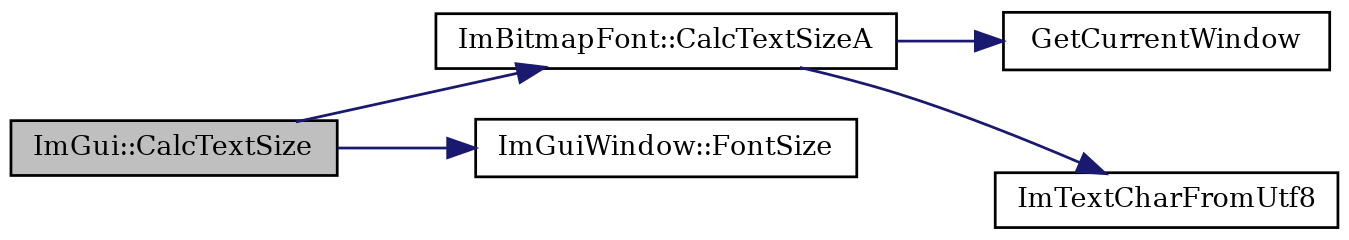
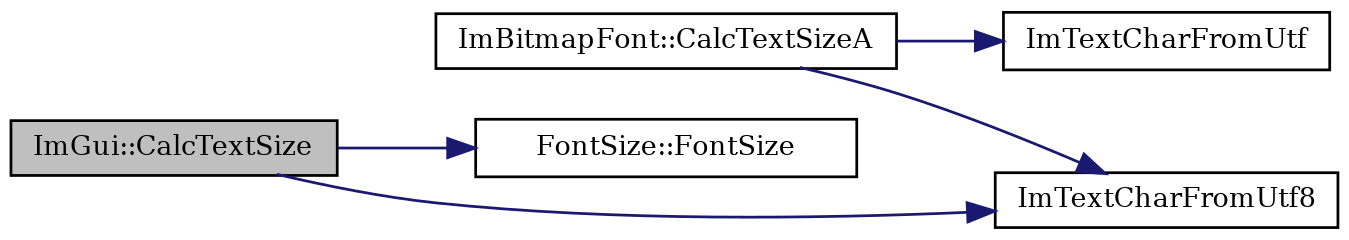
  digraph {
    fontname="DejaVu Serif"
    rankdir=LR
    node [color=black fillcolor=white fontname="DejaVu Serif" fontsize=10 shape=record style=filled]
    edge [color=midnightblue fontname="DejaVu Serif" fontsize=10 labelfontname=Helvetica labelfontsize=10 style=solid]
    n1 [fillcolor=grey75 fontcolor=black height=0.2 label="ImGui::CalcTextSize" width=0.4]
    n2 [height=0.2 label="ImBitmapFont::CalcTextSizeA" width=0.4]
-   n3 [height=0.2 label="ImGuiWindow::FontSize" width=0.4]
-   n4 [height=0.2 label=GetCurrentWindow width=0.4]
+   n3 [height=0.2 label="FontSize::FontSize" width=0.4]
+   n4 [height=0.2 label=ImTextCharFromUtf width=0.4]
    n5 [height=0.2 label=ImTextCharFromUtf8 width=0.4]
-   n1 -> n2
+   n1 -> n5
    n1 -> n3
    n2 -> n4
    n2 -> n5
  }
